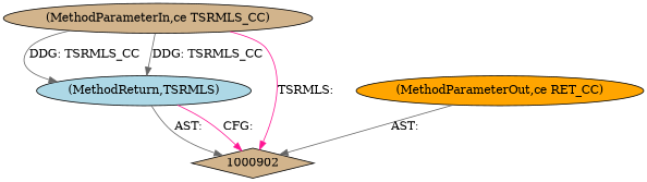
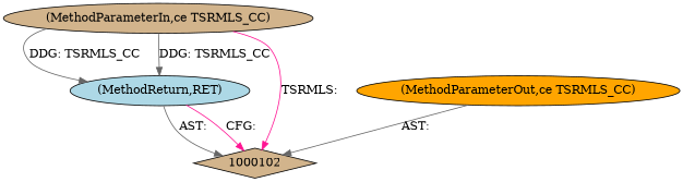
  digraph {
    fontname="DejaVu Serif"
    node [fillcolor=tan fontname="DejaVu Serif" shape=ellipse style=filled]
    edge [color=gray40 fontname="DejaVu Serif"]
-   n1 [fillcolor=lightblue label="(MethodReturn,TSRMLS)"]
-   1000102 [shape=diamond label=1000902]
+   n1 [fillcolor=lightblue label="(MethodReturn,RET)"]
+   1000102 [shape=diamond]
    n3 [label="(MethodParameterIn,ce TSRMLS_CC)"]
-   n4 [fillcolor=orange label="(MethodParameterOut,ce RET_CC)"]
+   n4 [fillcolor=orange label="(MethodParameterOut,ce TSRMLS_CC)"]
    n1 -> 1000102 [label="AST: "]
    n1 -> 1000102 [color=deeppink label="CFG: "]
    n3 -> n1 [label="DDG: TSRMLS_CC"]
    n3 -> n1 [label="DDG: TSRMLS_CC"]
    n3 -> 1000102 [color=deeppink label="TSRMLS: "]
    n4 -> 1000102 [label="AST: "]
  }
